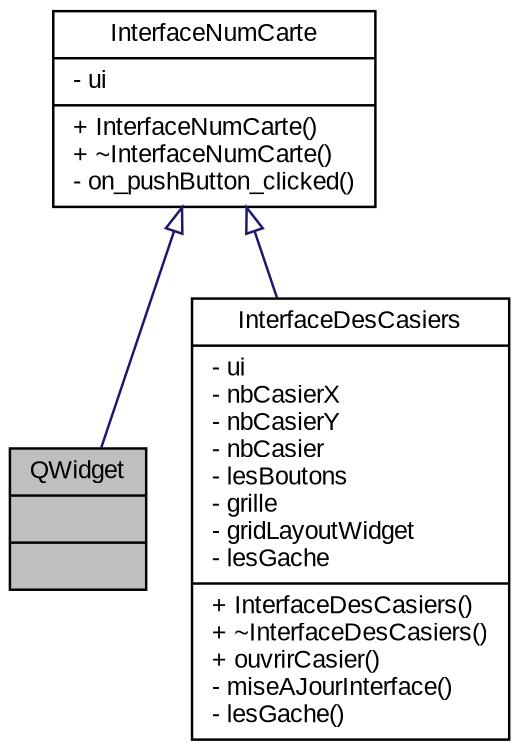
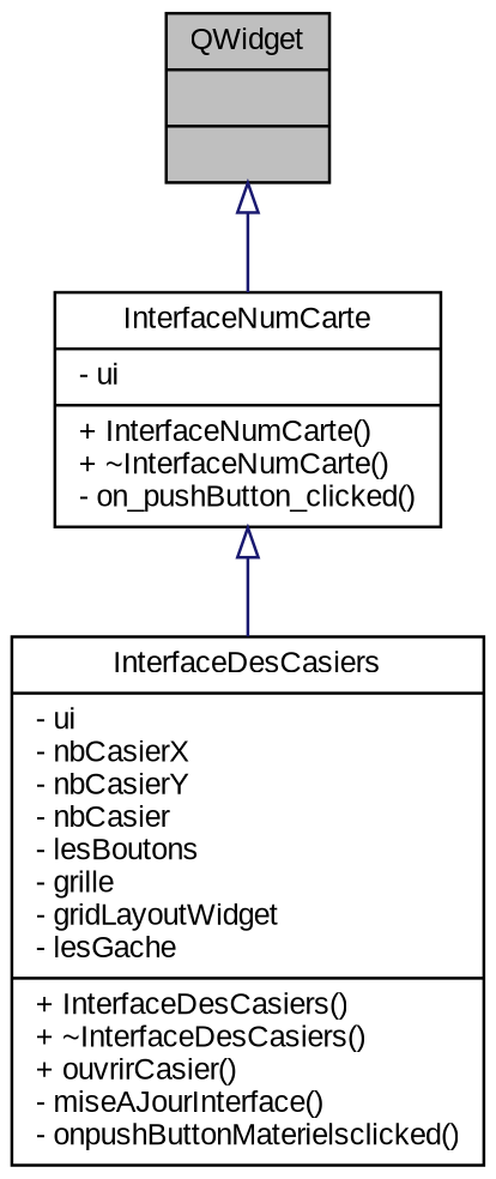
  digraph {
    fontname="Liberation Sans"
    node [color=black fillcolor=white fontname="Liberation Sans" fontsize=10 shape=record style=filled]
    edge [arrowtail=onormal color=midnightblue dir=back fontname="Liberation Sans" fontsize=10 labelfontname=Helvetica labelfontsize=10 style=solid]
    n1 [fillcolor=grey75 fontcolor=black height=0.2 label="{QWidget\n||}" width=0.4]
    n2 [height=0.2 label="{InterfaceNumCarte\n|- ui\l|+ InterfaceNumCarte()\l+ ~InterfaceNumCarte()\l- on_pushButton_clicked()\l}" width=0.4]
-   n3 [height=0.2 label="{InterfaceDesCasiers\n|- ui\l- nbCasierX\l- nbCasierY\l- nbCasier\l- lesBoutons\l- grille\l- gridLayoutWidget\l- lesGache\l|+ InterfaceDesCasiers()\l+ ~InterfaceDesCasiers()\l+ ouvrirCasier()\l- miseAJourInterface()\l- lesGache()\l}" width=0.4]
-   n2 -> n1
+   n3 [height=0.2 label="{InterfaceDesCasiers\n|- ui\l- nbCasierX\l- nbCasierY\l- nbCasier\l- lesBoutons\l- grille\l- gridLayoutWidget\l- lesGache\l|+ InterfaceDesCasiers()\l+ ~InterfaceDesCasiers()\l+ ouvrirCasier()\l- miseAJourInterface()\l- onpushButtonMaterielsclicked()\l}" width=0.4]
+   n1 -> n2
    n2 -> n3
  }
